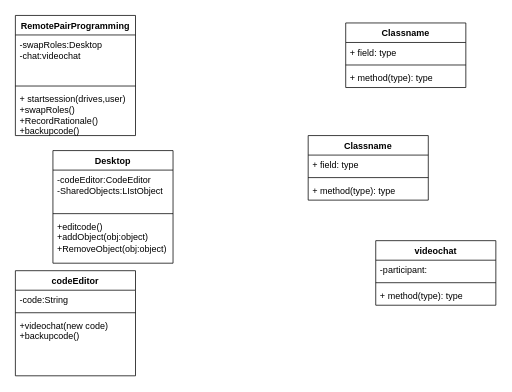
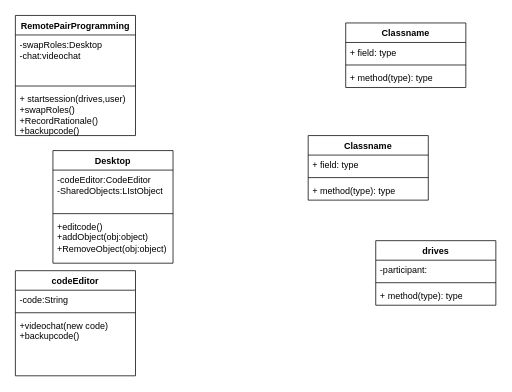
  <mxCell id="0" />
  <mxCell id="1" parent="0" />
  <mxCell id="2" value="Desktop" style="swimlane;fontStyle=1;align=center;verticalAlign=top;childLayout=stackLayout;horizontal=1;startSize=26;horizontalStack=0;resizeParent=1;resizeParentMax=0;resizeLast=0;collapsible=1;marginBottom=0;whiteSpace=wrap;html=1;" vertex="1" parent="1"><mxGeometry x="70" y="200" width="160" height="150" as="geometry" /></mxCell>
  <mxCell id="3" value="-codeEditor:CodeEditor&lt;br&gt;-SharedObjects:LIstObject" style="text;strokeColor=none;fillColor=none;align=left;verticalAlign=top;spacingLeft=4;spacingRight=4;overflow=hidden;rotatable=0;points=[[0,0.5],[1,0.5]];portConstraint=eastwest;whiteSpace=wrap;html=1;" vertex="1" parent="2"><mxGeometry y="26" width="160" height="54" as="geometry" /></mxCell>
  <mxCell id="4" value="" style="line;strokeWidth=1;fillColor=none;align=left;verticalAlign=middle;spacingTop=-1;spacingLeft=3;spacingRight=3;rotatable=0;labelPosition=right;points=[];portConstraint=eastwest;strokeColor=inherit;" vertex="1" parent="2"><mxGeometry y="80" width="160" height="8" as="geometry" /></mxCell>
  <mxCell id="5" value="+editcode()&lt;br&gt;+addObject(obj:object)&lt;br&gt;+RemoveObject(obj:object)" style="text;strokeColor=none;fillColor=none;align=left;verticalAlign=top;spacingLeft=4;spacingRight=4;overflow=hidden;rotatable=0;points=[[0,0.5],[1,0.5]];portConstraint=eastwest;whiteSpace=wrap;html=1;" vertex="1" parent="2"><mxGeometry y="88" width="160" height="62" as="geometry" /></mxCell>
- <mxCell id="6" value="videochat" style="swimlane;fontStyle=1;align=center;verticalAlign=top;childLayout=stackLayout;horizontal=1;startSize=26;horizontalStack=0;resizeParent=1;resizeParentMax=0;resizeLast=0;collapsible=1;marginBottom=0;whiteSpace=wrap;html=1;" vertex="1" parent="1"><mxGeometry x="500" y="320" width="160" height="86" as="geometry" /></mxCell>
+ <mxCell id="6" value="drives" style="swimlane;fontStyle=1;align=center;verticalAlign=top;childLayout=stackLayout;horizontal=1;startSize=26;horizontalStack=0;resizeParent=1;resizeParentMax=0;resizeLast=0;collapsible=1;marginBottom=0;whiteSpace=wrap;html=1;" vertex="1" parent="1"><mxGeometry x="500" y="320" width="160" height="86" as="geometry" /></mxCell>
  <mxCell id="7" value="-participant:" style="text;strokeColor=none;fillColor=none;align=left;verticalAlign=top;spacingLeft=4;spacingRight=4;overflow=hidden;rotatable=0;points=[[0,0.5],[1,0.5]];portConstraint=eastwest;whiteSpace=wrap;html=1;" vertex="1" parent="6"><mxGeometry y="26" width="160" height="26" as="geometry" /></mxCell>
  <mxCell id="8" value="" style="line;strokeWidth=1;fillColor=none;align=left;verticalAlign=middle;spacingTop=-1;spacingLeft=3;spacingRight=3;rotatable=0;labelPosition=right;points=[];portConstraint=eastwest;strokeColor=inherit;" vertex="1" parent="6"><mxGeometry y="52" width="160" height="8" as="geometry" /></mxCell>
  <mxCell id="9" value="+ method(type): type" style="text;strokeColor=none;fillColor=none;align=left;verticalAlign=top;spacingLeft=4;spacingRight=4;overflow=hidden;rotatable=0;points=[[0,0.5],[1,0.5]];portConstraint=eastwest;whiteSpace=wrap;html=1;" vertex="1" parent="6"><mxGeometry y="60" width="160" height="26" as="geometry" /></mxCell>
  <mxCell id="10" value="Classname" style="swimlane;fontStyle=1;align=center;verticalAlign=top;childLayout=stackLayout;horizontal=1;startSize=26;horizontalStack=0;resizeParent=1;resizeParentMax=0;resizeLast=0;collapsible=1;marginBottom=0;whiteSpace=wrap;html=1;" vertex="1" parent="1"><mxGeometry x="460" y="30" width="160" height="86" as="geometry" /></mxCell>
  <mxCell id="11" value="+ field: type" style="text;strokeColor=none;fillColor=none;align=left;verticalAlign=top;spacingLeft=4;spacingRight=4;overflow=hidden;rotatable=0;points=[[0,0.5],[1,0.5]];portConstraint=eastwest;whiteSpace=wrap;html=1;" vertex="1" parent="10"><mxGeometry y="26" width="160" height="26" as="geometry" /></mxCell>
  <mxCell id="12" value="" style="line;strokeWidth=1;fillColor=none;align=left;verticalAlign=middle;spacingTop=-1;spacingLeft=3;spacingRight=3;rotatable=0;labelPosition=right;points=[];portConstraint=eastwest;strokeColor=inherit;" vertex="1" parent="10"><mxGeometry y="52" width="160" height="8" as="geometry" /></mxCell>
  <mxCell id="13" value="+ method(type): type" style="text;strokeColor=none;fillColor=none;align=left;verticalAlign=top;spacingLeft=4;spacingRight=4;overflow=hidden;rotatable=0;points=[[0,0.5],[1,0.5]];portConstraint=eastwest;whiteSpace=wrap;html=1;" vertex="1" parent="10"><mxGeometry y="60" width="160" height="26" as="geometry" /></mxCell>
  <mxCell id="14" value="codeEditor" style="swimlane;fontStyle=1;align=center;verticalAlign=top;childLayout=stackLayout;horizontal=1;startSize=26;horizontalStack=0;resizeParent=1;resizeParentMax=0;resizeLast=0;collapsible=1;marginBottom=0;whiteSpace=wrap;html=1;" vertex="1" parent="1"><mxGeometry x="20" y="360" width="160" height="140" as="geometry" /></mxCell>
  <mxCell id="15" value="-code:String" style="text;strokeColor=none;fillColor=none;align=left;verticalAlign=top;spacingLeft=4;spacingRight=4;overflow=hidden;rotatable=0;points=[[0,0.5],[1,0.5]];portConstraint=eastwest;whiteSpace=wrap;html=1;" vertex="1" parent="14"><mxGeometry y="26" width="160" height="26" as="geometry" /></mxCell>
  <mxCell id="16" value="" style="line;strokeWidth=1;fillColor=none;align=left;verticalAlign=middle;spacingTop=-1;spacingLeft=3;spacingRight=3;rotatable=0;labelPosition=right;points=[];portConstraint=eastwest;strokeColor=inherit;" vertex="1" parent="14"><mxGeometry y="52" width="160" height="8" as="geometry" /></mxCell>
  <mxCell id="17" value="+videochat(new code)&lt;br&gt;+backupcode()" style="text;strokeColor=none;fillColor=none;align=left;verticalAlign=top;spacingLeft=4;spacingRight=4;overflow=hidden;rotatable=0;points=[[0,0.5],[1,0.5]];portConstraint=eastwest;whiteSpace=wrap;html=1;" vertex="1" parent="14"><mxGeometry y="60" width="160" height="80" as="geometry" /></mxCell>
  <mxCell id="18" value="RemotePairProgramming" style="swimlane;fontStyle=1;align=center;verticalAlign=top;childLayout=stackLayout;horizontal=1;startSize=26;horizontalStack=0;resizeParent=1;resizeParentMax=0;resizeLast=0;collapsible=1;marginBottom=0;whiteSpace=wrap;html=1;" vertex="1" parent="1"><mxGeometry x="20" y="20" width="160" height="160" as="geometry" /></mxCell>
  <mxCell id="19" value="-swapRoles:Desktop&lt;br&gt;-chat:videochat" style="text;strokeColor=none;fillColor=none;align=left;verticalAlign=top;spacingLeft=4;spacingRight=4;overflow=hidden;rotatable=0;points=[[0,0.5],[1,0.5]];portConstraint=eastwest;whiteSpace=wrap;html=1;" vertex="1" parent="18"><mxGeometry y="26" width="160" height="64" as="geometry" /></mxCell>
  <mxCell id="20" value="" style="line;strokeWidth=1;fillColor=none;align=left;verticalAlign=middle;spacingTop=-1;spacingLeft=3;spacingRight=3;rotatable=0;labelPosition=right;points=[];portConstraint=eastwest;strokeColor=inherit;" vertex="1" parent="18"><mxGeometry y="90" width="160" height="8" as="geometry" /></mxCell>
  <mxCell id="21" value="+ startsession(drives,user)&lt;br&gt;+swapRoles()&lt;br&gt;+RecordRationale()&lt;br&gt;+backupcode()" style="text;strokeColor=none;fillColor=none;align=left;verticalAlign=top;spacingLeft=4;spacingRight=4;overflow=hidden;rotatable=0;points=[[0,0.5],[1,0.5]];portConstraint=eastwest;whiteSpace=wrap;html=1;" vertex="1" parent="18"><mxGeometry y="98" width="160" height="62" as="geometry" /></mxCell>
  <mxCell id="22" value="Classname" style="swimlane;fontStyle=1;align=center;verticalAlign=top;childLayout=stackLayout;horizontal=1;startSize=26;horizontalStack=0;resizeParent=1;resizeParentMax=0;resizeLast=0;collapsible=1;marginBottom=0;whiteSpace=wrap;html=1;" vertex="1" parent="1"><mxGeometry x="410" y="180" width="160" height="86" as="geometry" /></mxCell>
  <mxCell id="23" value="+ field: type" style="text;strokeColor=none;fillColor=none;align=left;verticalAlign=top;spacingLeft=4;spacingRight=4;overflow=hidden;rotatable=0;points=[[0,0.5],[1,0.5]];portConstraint=eastwest;whiteSpace=wrap;html=1;" vertex="1" parent="22"><mxGeometry y="26" width="160" height="26" as="geometry" /></mxCell>
  <mxCell id="24" value="" style="line;strokeWidth=1;fillColor=none;align=left;verticalAlign=middle;spacingTop=-1;spacingLeft=3;spacingRight=3;rotatable=0;labelPosition=right;points=[];portConstraint=eastwest;strokeColor=inherit;" vertex="1" parent="22"><mxGeometry y="52" width="160" height="8" as="geometry" /></mxCell>
  <mxCell id="25" value="+ method(type): type" style="text;strokeColor=none;fillColor=none;align=left;verticalAlign=top;spacingLeft=4;spacingRight=4;overflow=hidden;rotatable=0;points=[[0,0.5],[1,0.5]];portConstraint=eastwest;whiteSpace=wrap;html=1;" vertex="1" parent="22"><mxGeometry y="60" width="160" height="26" as="geometry" /></mxCell>
